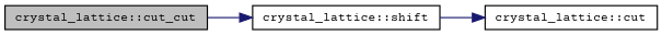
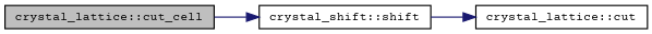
  digraph {
    fontname="Courier Prime"
    rankdir=LR
    node [color=black fillcolor=white fontname="Courier Prime" fontsize=10 shape=record style=filled]
    edge [color=midnightblue fontname="Courier Prime" fontsize=10 labelfontname=Helvetica labelfontsize=10 style=solid]
-   n1 [fillcolor=grey75 fontcolor=black height=0.2 label="crystal_lattice::cut_cut" width=0.4]
-   n2 [height=0.2 label="crystal_lattice::shift" width=0.4]
+   n1 [fillcolor=grey75 fontcolor=black height=0.2 label="crystal_lattice::cut_cell" width=0.4]
+   n2 [height=0.2 label="crystal_shift::shift" width=0.4]
    n3 [height=0.2 label="crystal_lattice::cut" width=0.4]
    n1 -> n2
    n2 -> n3
  }
